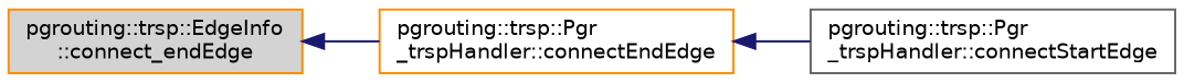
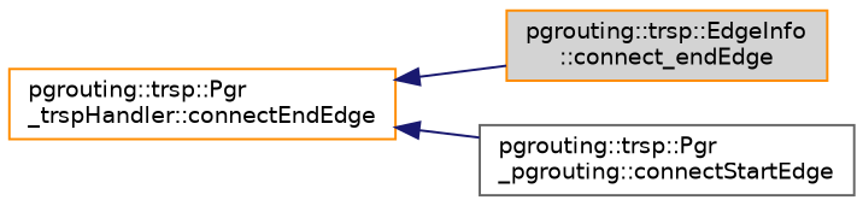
  digraph {
    rankdir=LR
    node [color=darkorange fillcolor=white fontname=Helvetica fontsize=10 shape=record style=filled]
    edge [color=midnightblue dir=back fontname=Helvetica fontsize=10 labelfontname=Helvetica labelfontsize=10 style=solid]
    n1 [fillcolor=lightgrey fontcolor=black height=0.2 label="pgrouting::trsp::EdgeInfo\l::connect_endEdge" width=0.4]
    n2 [height=0.2 label="pgrouting::trsp::Pgr\l_trspHandler::connectEndEdge" width=0.4]
-   n3 [color=gray40 height=0.2 label="pgrouting::trsp::Pgr\l_trspHandler::connectStartEdge" width=0.4]
-   n1 -> n2
+   n3 [color=gray40 height=0.2 label="pgrouting::trsp::Pgr\l_pgrouting::connectStartEdge" width=0.4]
+   n2 -> n1
    n2 -> n3
  }
